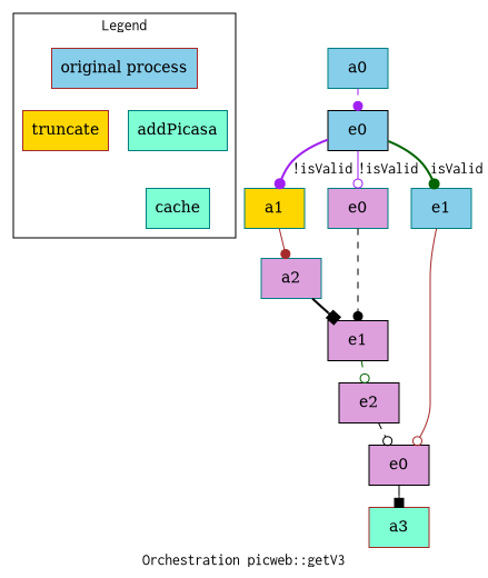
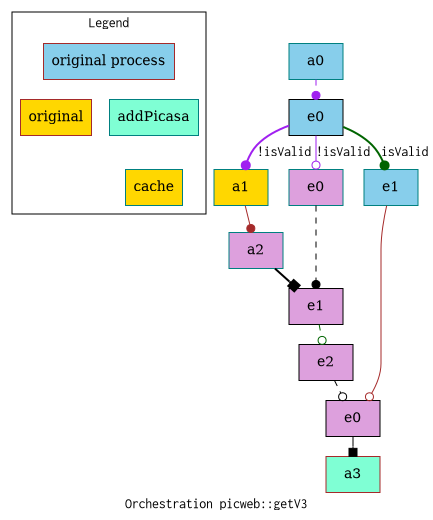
  digraph {
    fontname=Courier
    label="Orchestration picweb::getV3"
    node [color=teal fillcolor=plum shape=record style=filled]
    edge [fontname=Courier style=dashed arrowhead=dot color=black]
    n1 [color=brown fillcolor=skyblue label="original process"]
-   n2 [color=brown fillcolor=gold label=truncate]
+   n2 [color=brown fillcolor=gold label=original]
    n3 [fillcolor=aquamarine label=addPicasa]
-   n4 [fillcolor=aquamarine label=cache]
+   n4 [fillcolor=gold label=cache]
    n5 [fillcolor=skyblue label=a0]
    n6 [color=black fillcolor=skyblue label=e0]
    n7 [fillcolor=gold label=a1]
    n8 [label=e0]
    n9 [fillcolor=skyblue label=e1]
    n10 [label=a2]
    n11 [color=black label=e1]
    n12 [color=black label=e2]
    n13 [color=brown fillcolor=aquamarine label=a3]
    n14 [color=black label=e0]
    subgraph cluster_1 {
      label=Legend
      ranksep=0.02
      n1
      n2
      n3
      n4
    }
    n1 -> n2 [arrowsize=0 style=invis arrowhead="" color=""]
    n1 -> n3 [arrowsize=0 style=invis arrowhead="" color=""]
    n3 -> n4 [arrowsize=0 style=invis arrowhead="" color=""]
    n5 -> n6 [color=purple]
    n6 -> n7 [color=purple label="!isValid" style=bold]
    n6 -> n8 [arrowhead=odot color=purple label="!isValid" style=solid]
    n6 -> n9 [color=darkgreen label=isValid style=bold]
    n7 -> n10 [color=brown style=solid]
    n8 -> n11
    n9 -> n14 [arrowhead=odot color=brown style=solid]
    n10 -> n11 [arrowhead=box style=bold]
    n11 -> n12 [arrowhead=odot color=darkgreen]
    n12 -> n14 [arrowhead=odot]
    n14 -> n13 [arrowhead=box style=solid]
  }
